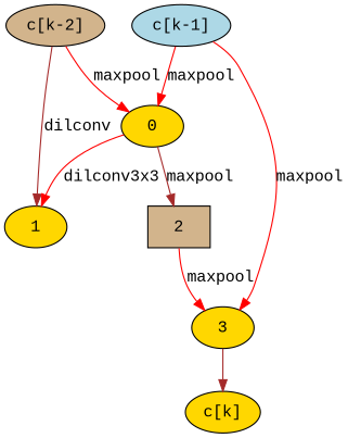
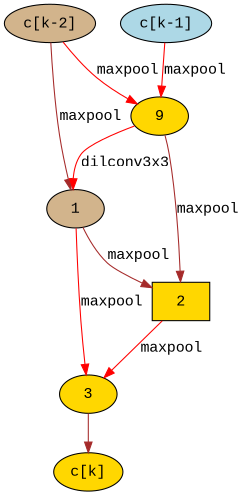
  digraph {
    fontname="Liberation Mono"
    node [fillcolor=gold fontname="Liberation Mono" shape=ellipse style=filled]
    edge [color=red fontname="Liberation Mono"]
    n1 [fillcolor=tan label="c[k-2]"]
-   n2 [label=0]
-   n3 [label=1]
-   n4 [fillcolor=tan label=2 shape=box]
+   n2 [label=9]
+   n3 [fillcolor=tan label=1]
+   n4 [label=2 shape=box]
    n5 [label=3]
    n6 [fillcolor=lightblue label="c[k-1]"]
    n7 [label="c[k]"]
    n1 -> n2 [label=maxpool]
-   n1 -> n3 [color=brown label=dilconv]
+   n1 -> n3 [color=brown label=maxpool]
    n2 -> n3 [label=dilconv3x3]
    n2 -> n4 [color=brown label=maxpool]
-   n6 -> n5 [label=maxpool]
+   n3 -> n4 [color=brown label=maxpool]
+   n3 -> n5 [label=maxpool]
    n4 -> n5 [label=maxpool]
    n5 -> n7 [color=brown]
    n6 -> n2 [label=maxpool]
  }
